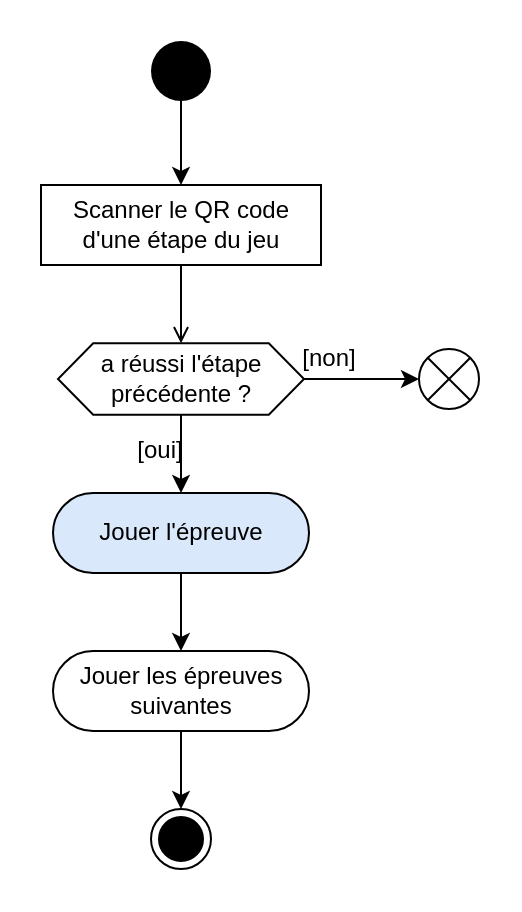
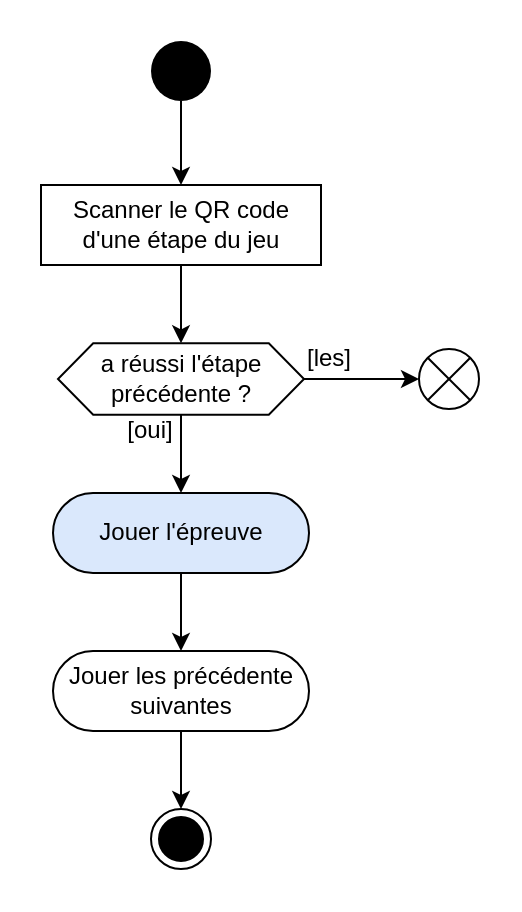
  <mxCell id="0" />
  <mxCell id="1" parent="0" />
- <mxCell id="2" style="edgeStyle=orthogonalEdgeStyle;rounded=0;orthogonalLoop=1;jettySize=auto;html=1;endArrow=open;" parent="1" source="3" target="16" edge="1"><mxGeometry relative="1" as="geometry"><mxPoint x="90" y="174" as="targetPoint" /></mxGeometry></mxCell>
+ <mxCell id="2" style="edgeStyle=orthogonalEdgeStyle;rounded=0;orthogonalLoop=1;jettySize=auto;html=1;" parent="1" source="3" target="16" edge="1"><mxGeometry relative="1" as="geometry"><mxPoint x="90" y="174" as="targetPoint" /></mxGeometry></mxCell>
  <mxCell id="3" value="Scanner le QR code&lt;br&gt;d'une étape du jeu" style="html=1;align=center;verticalAlign=middle;absoluteArcSize=1;arcSize=65;dashed=0;rounded=0;" parent="1" vertex="1"><mxGeometry x="20" y="92" width="140" height="40" as="geometry" /></mxCell>
  <mxCell id="4" style="edgeStyle=orthogonalEdgeStyle;rounded=0;orthogonalLoop=1;jettySize=auto;html=1;" parent="1" source="5" target="3" edge="1"><mxGeometry relative="1" as="geometry" /></mxCell>
  <mxCell id="5" value="" style="ellipse;fillColor=#000000;strokeColor=none;" parent="1" vertex="1"><mxGeometry x="75" y="20" width="30" height="30" as="geometry" /></mxCell>
  <mxCell id="6" style="edgeStyle=orthogonalEdgeStyle;rounded=0;orthogonalLoop=1;jettySize=auto;html=1;" parent="1" source="16" target="11" edge="1"><mxGeometry relative="1" as="geometry"><mxPoint x="90" y="307" as="targetPoint" /><mxPoint x="90" y="204" as="sourcePoint" /><Array as="points" /></mxGeometry></mxCell>
- <mxCell id="7" value="[oui]" style="text;html=1;strokeColor=none;fillColor=none;align=center;verticalAlign=middle;whiteSpace=wrap;rounded=0;" parent="1" vertex="1"><mxGeometry x="63" y="216.88" width="34" height="17" as="geometry" /></mxCell>
+ <mxCell id="7" value="[oui]" style="text;html=1;strokeColor=none;fillColor=none;align=center;verticalAlign=middle;whiteSpace=wrap;rounded=0;" parent="1" vertex="1"><mxGeometry x="58" y="206.88" width="34" height="17" as="geometry" /></mxCell>
  <mxCell id="8" style="edgeStyle=orthogonalEdgeStyle;rounded=0;orthogonalLoop=1;jettySize=auto;html=1;" parent="1" source="16" target="15" edge="1"><mxGeometry relative="1" as="geometry"><mxPoint x="196" y="189" as="targetPoint" /><mxPoint x="105" y="189" as="sourcePoint" /></mxGeometry></mxCell>
- <mxCell id="9" value="[non]" style="text;html=1;strokeColor=none;fillColor=none;align=center;verticalAlign=middle;whiteSpace=wrap;rounded=0;" parent="1" vertex="1"><mxGeometry x="146" y="169" width="37" height="19" as="geometry" /></mxCell>
+ <mxCell id="9" value="[les]" style="text;html=1;strokeColor=none;fillColor=none;align=center;verticalAlign=middle;whiteSpace=wrap;rounded=0;" parent="1" vertex="1"><mxGeometry x="146" y="169" width="37" height="19" as="geometry" /></mxCell>
  <mxCell id="10" style="edgeStyle=orthogonalEdgeStyle;rounded=0;orthogonalLoop=1;jettySize=auto;html=1;" parent="1" source="11" target="13" edge="1"><mxGeometry relative="1" as="geometry" /></mxCell>
  <mxCell id="11" value="Jouer l'épreuve" style="html=1;align=center;verticalAlign=middle;rounded=1;absoluteArcSize=1;arcSize=91;dashed=0;fillColor=#dae8fc;" parent="1" vertex="1"><mxGeometry x="26" y="246" width="128" height="40" as="geometry" /></mxCell>
  <mxCell id="12" style="edgeStyle=orthogonalEdgeStyle;rounded=0;orthogonalLoop=1;jettySize=auto;html=1;" parent="1" source="13" target="14" edge="1"><mxGeometry relative="1" as="geometry"><mxPoint x="90" y="404" as="targetPoint" /></mxGeometry></mxCell>
- <mxCell id="13" value="Jouer les épreuves&lt;br&gt;suivantes" style="html=1;align=center;verticalAlign=middle;rounded=1;absoluteArcSize=1;arcSize=91;dashed=0;" parent="1" vertex="1"><mxGeometry x="26" y="325" width="128" height="40" as="geometry" /></mxCell>
+ <mxCell id="13" value="Jouer les précédente&lt;br&gt;suivantes" style="html=1;align=center;verticalAlign=middle;rounded=1;absoluteArcSize=1;arcSize=91;dashed=0;" parent="1" vertex="1"><mxGeometry x="26" y="325" width="128" height="40" as="geometry" /></mxCell>
  <mxCell id="14" value="" style="ellipse;html=1;shape=endState;fillColor=#000000;strokeColor=#000000;align=center;" parent="1" vertex="1"><mxGeometry x="75" y="404" width="30" height="30" as="geometry" /></mxCell>
  <mxCell id="15" value="" style="shape=sumEllipse;perimeter=ellipsePerimeter;whiteSpace=wrap;html=1;backgroundOutline=1;" parent="1" vertex="1"><mxGeometry x="209" y="174" width="30" height="30" as="geometry" /></mxCell>
  <mxCell id="16" value="a réussi l'étape précédente ?" style="shape=hexagon;html=1;whiteSpace=wrap;perimeter=hexagonPerimeter;rounded=0;size=0.143;" vertex="1" parent="1"><mxGeometry x="28.5" y="171.13" width="123" height="35.75" as="geometry" /></mxCell>
